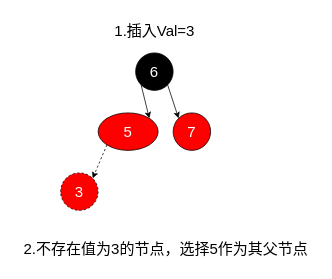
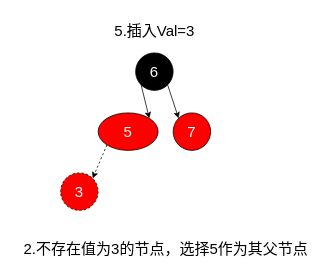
  <mxCell id="0" />
  <mxCell id="1" parent="0" />
  <mxCell id="2" style="rounded=0;orthogonalLoop=1;jettySize=auto;html=1;exitX=0;exitY=1;exitDx=0;exitDy=0;entryX=1;entryY=0;entryDx=0;entryDy=0;" edge="1" parent="1" source="4" target="6"><mxGeometry relative="1" as="geometry" /></mxCell>
  <mxCell id="3" style="edgeStyle=none;rounded=0;orthogonalLoop=1;jettySize=auto;html=1;exitX=1;exitY=1;exitDx=0;exitDy=0;entryX=0;entryY=0;entryDx=0;entryDy=0;fontSize=20;fontColor=#FFFFFF;" edge="1" parent="1" source="4" target="7"><mxGeometry relative="1" as="geometry" /></mxCell>
  <mxCell id="4" value="&lt;font color=&quot;#ffffff&quot; style=&quot;font-size: 20px;&quot;&gt;6&lt;/font&gt;" style="ellipse;whiteSpace=wrap;html=1;aspect=fixed;fillColor=#000000;" vertex="1" parent="1"><mxGeometry x="180" y="70" width="50" height="50" as="geometry" /></mxCell>
  <mxCell id="5" style="edgeStyle=none;rounded=0;orthogonalLoop=1;jettySize=auto;html=1;exitX=0;exitY=1;exitDx=0;exitDy=0;entryX=1;entryY=0;entryDx=0;entryDy=0;fontSize=20;fontColor=#000000;dashed=1;" edge="1" parent="1" source="6" target="10"><mxGeometry relative="1" as="geometry" /></mxCell>
  <mxCell id="6" value="&lt;font color=&quot;#ffffff&quot; style=&quot;font-size: 20px;&quot;&gt;5&lt;/font&gt;" style="ellipse;whiteSpace=wrap;html=1;aspect=fixed;fillColor=#FF0000;" vertex="1" parent="1"><mxGeometry x="130" y="150" width="80" height="50" as="geometry" /></mxCell>
  <mxCell id="7" value="&lt;font color=&quot;#ffffff&quot; style=&quot;font-size: 20px;&quot;&gt;7&lt;/font&gt;" style="ellipse;whiteSpace=wrap;html=1;aspect=fixed;fillColor=#FF0000;" vertex="1" parent="1"><mxGeometry x="230" y="150" width="50" height="50" as="geometry" /></mxCell>
- <mxCell id="8" value="&lt;font color=&quot;#000000&quot;&gt;1.插入Val=3&lt;/font&gt;" style="text;html=1;resizable=0;autosize=1;align=center;verticalAlign=middle;points=[];fillColor=none;strokeColor=none;rounded=0;fontSize=20;fontColor=#FFFFFF;" vertex="1" parent="1"><mxGeometry x="140" y="20" width="130" height="40" as="geometry" /></mxCell>
+ <mxCell id="8" value="&lt;font color=&quot;#000000&quot;&gt;5.插入Val=3&lt;/font&gt;" style="text;html=1;resizable=0;autosize=1;align=center;verticalAlign=middle;points=[];fillColor=none;strokeColor=none;rounded=0;fontSize=20;fontColor=#FFFFFF;" vertex="1" parent="1"><mxGeometry x="140" y="20" width="130" height="40" as="geometry" /></mxCell>
  <mxCell id="9" value="&lt;font color=&quot;#000000&quot;&gt;2.不存在值为3的节点，选择5作为其父节点&lt;/font&gt;" style="text;html=1;resizable=0;autosize=1;align=center;verticalAlign=middle;points=[];fillColor=none;strokeColor=none;rounded=0;fontSize=20;fontColor=#FFFFFF;" vertex="1" parent="1"><mxGeometry x="20" y="310" width="400" height="40" as="geometry" /></mxCell>
  <mxCell id="10" value="&lt;font color=&quot;#ffffff&quot;&gt;&lt;span style=&quot;font-size: 20px;&quot;&gt;3&lt;/span&gt;&lt;/font&gt;" style="ellipse;whiteSpace=wrap;html=1;aspect=fixed;fillColor=#FF0000;dashed=1;" vertex="1" parent="1"><mxGeometry x="80" y="230" width="50" height="50" as="geometry" /></mxCell>
